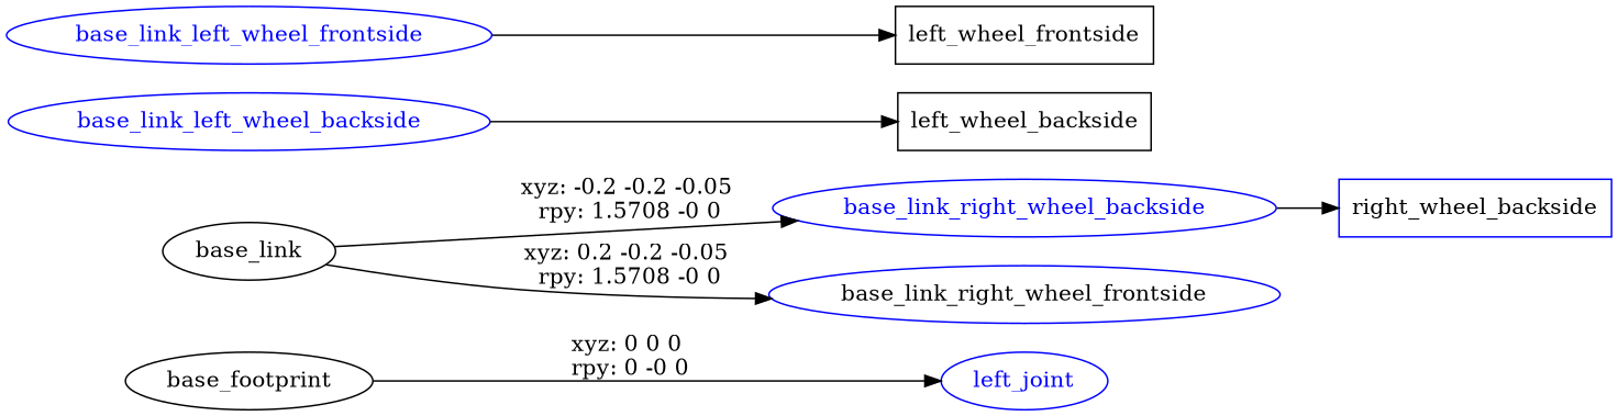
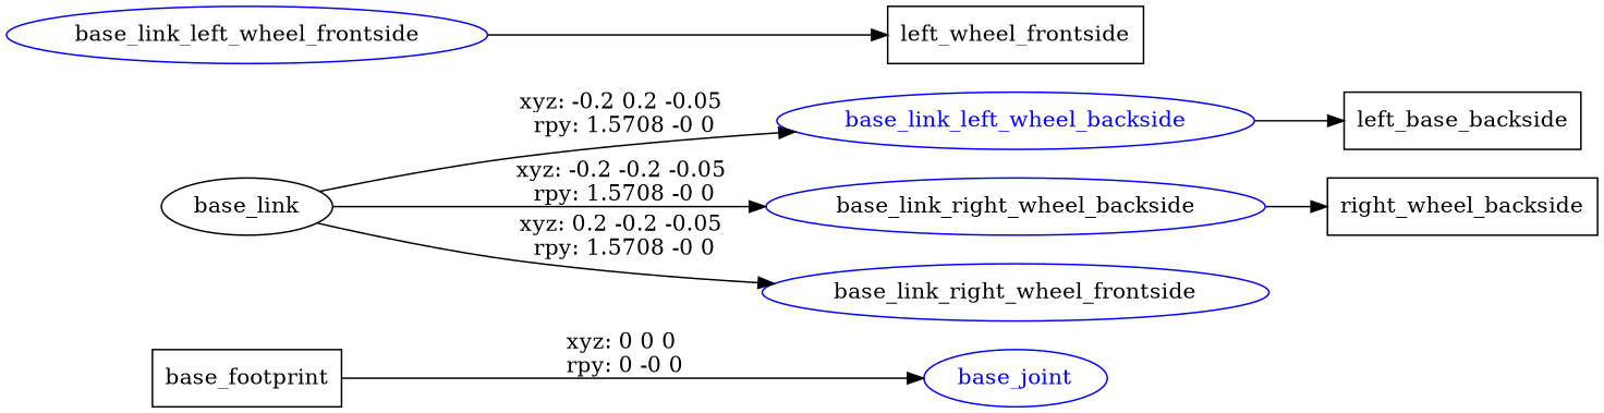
  digraph {
    rankdir=LR
    node [shape=ellipse]
-   n1 [label=base_footprint]
-   base_joint [color=blue fontcolor=blue label=left_joint]
+   n1 [label=base_footprint shape=box]
+   base_joint [color=blue fontcolor=blue]
    n3 [label=base_link]
    base_link_left_wheel_backside [color=blue fontcolor=blue]
-   base_link_right_wheel_backside [color=blue fontcolor=blue]
+   base_link_right_wheel_backside [color=blue fontcolor=black]
    base_link_right_wheel_frontside [color=blue fontcolor=black]
-   n7 [label=left_wheel_backside shape=box]
-   base_link_left_wheel_frontside [color=blue fontcolor=blue]
+   n7 [label=left_base_backside shape=box]
+   base_link_left_wheel_frontside [color=blue fontcolor=black]
    n9 [label=left_wheel_frontside shape=box]
-   n10 [label=right_wheel_backside shape=box color=blue]
+   n10 [label=right_wheel_backside shape=box]
    n1 -> base_joint [label="xyz: 0 0 0 \nrpy: 0 -0 0"]
+   n3 -> base_link_left_wheel_backside [label="xyz: -0.2 0.2 -0.05 \nrpy: 1.5708 -0 0"]
    n3 -> base_link_right_wheel_backside [label="xyz: -0.2 -0.2 -0.05 \nrpy: 1.5708 -0 0"]
    n3 -> base_link_right_wheel_frontside [label="xyz: 0.2 -0.2 -0.05 \nrpy: 1.5708 -0 0"]
    base_link_left_wheel_backside -> n7
    base_link_right_wheel_backside -> n10
    base_link_left_wheel_frontside -> n9
  }
